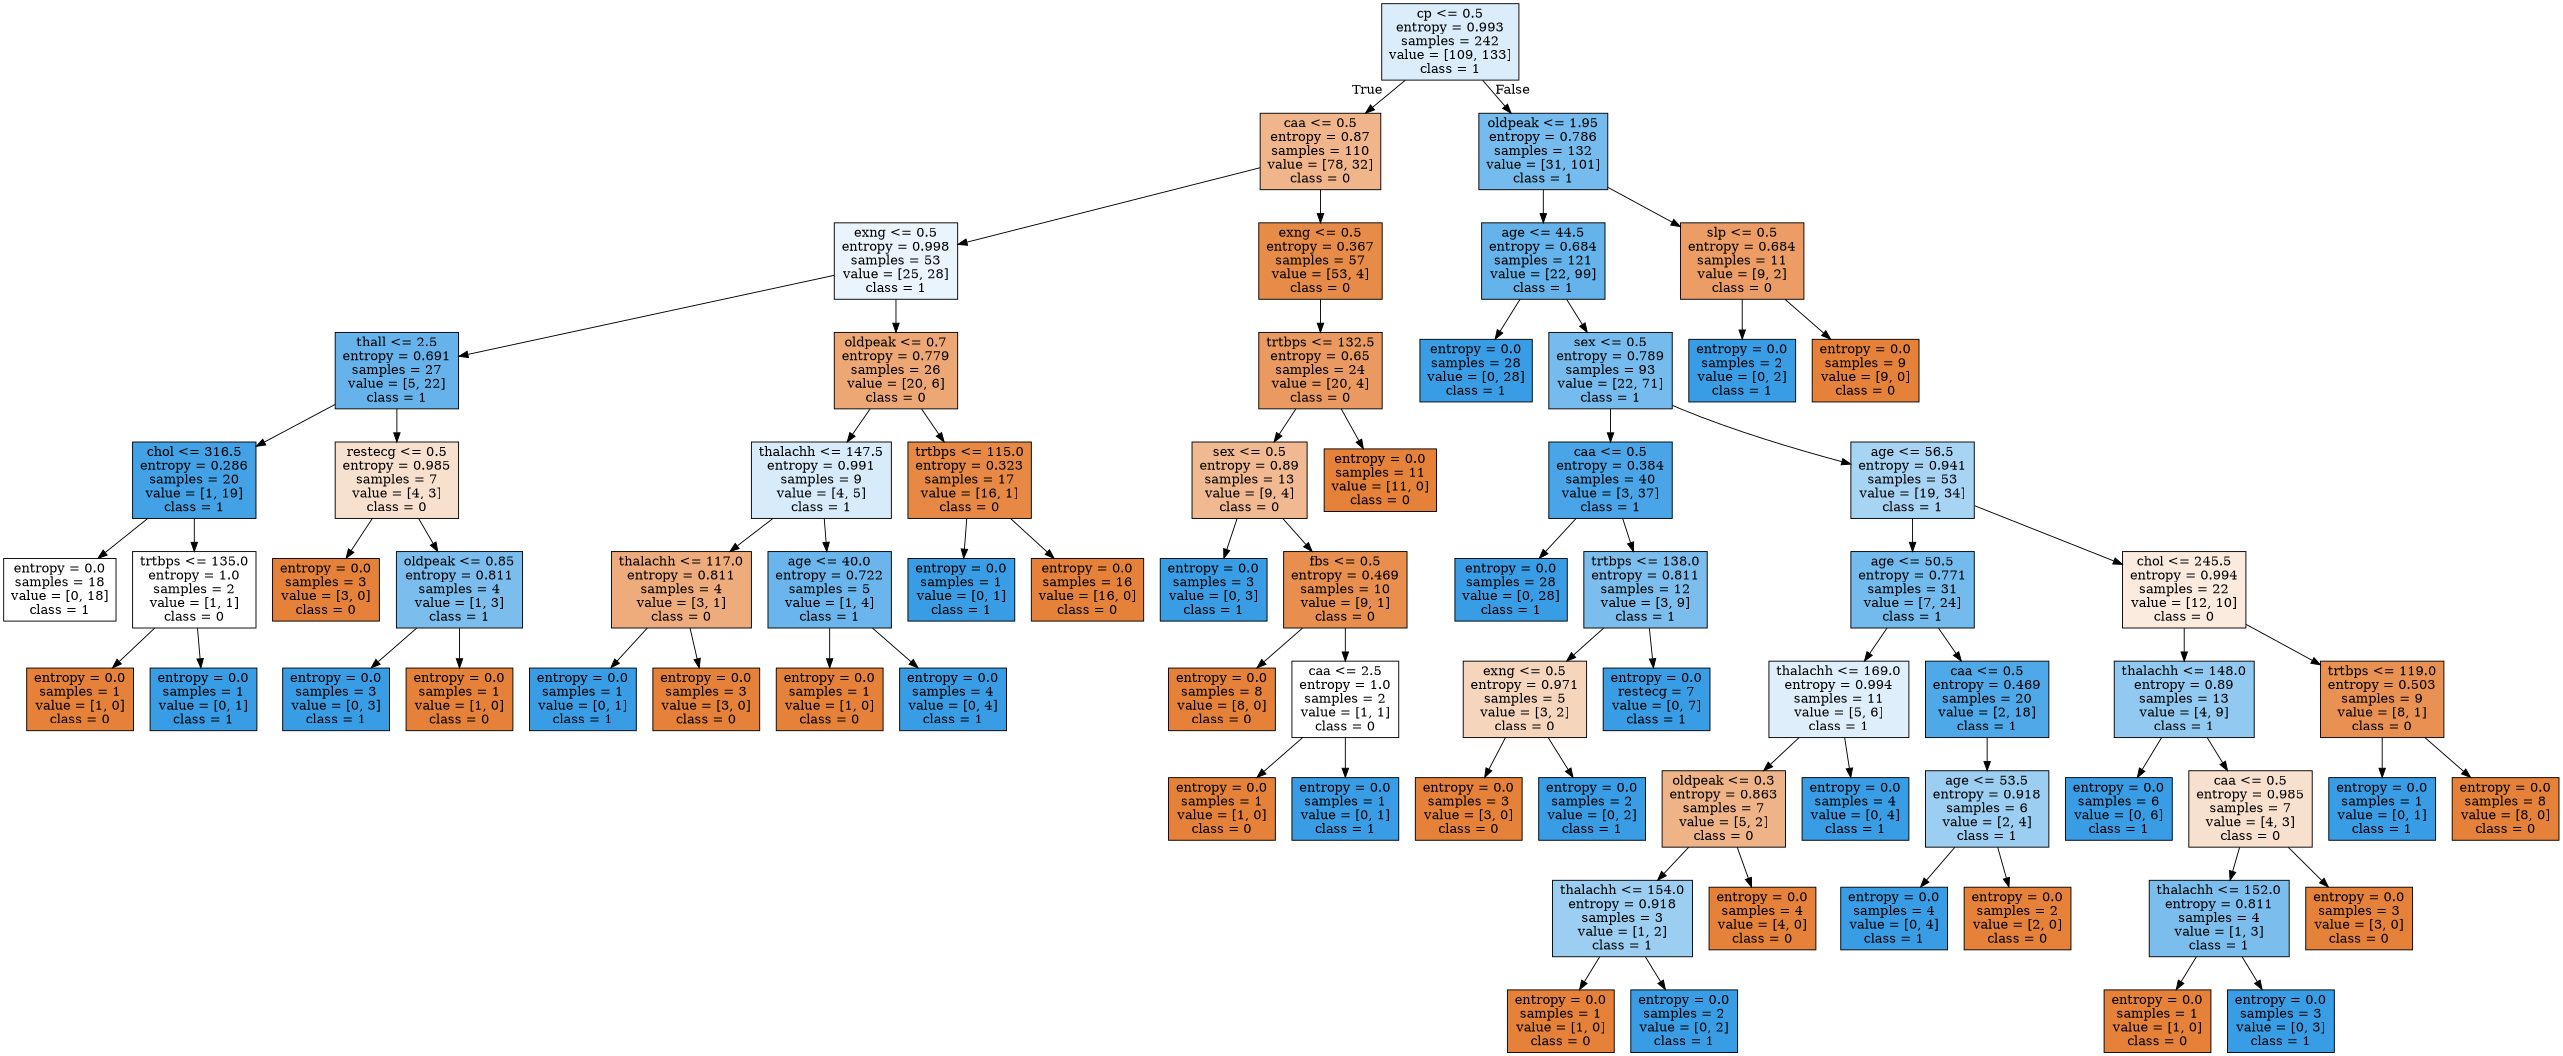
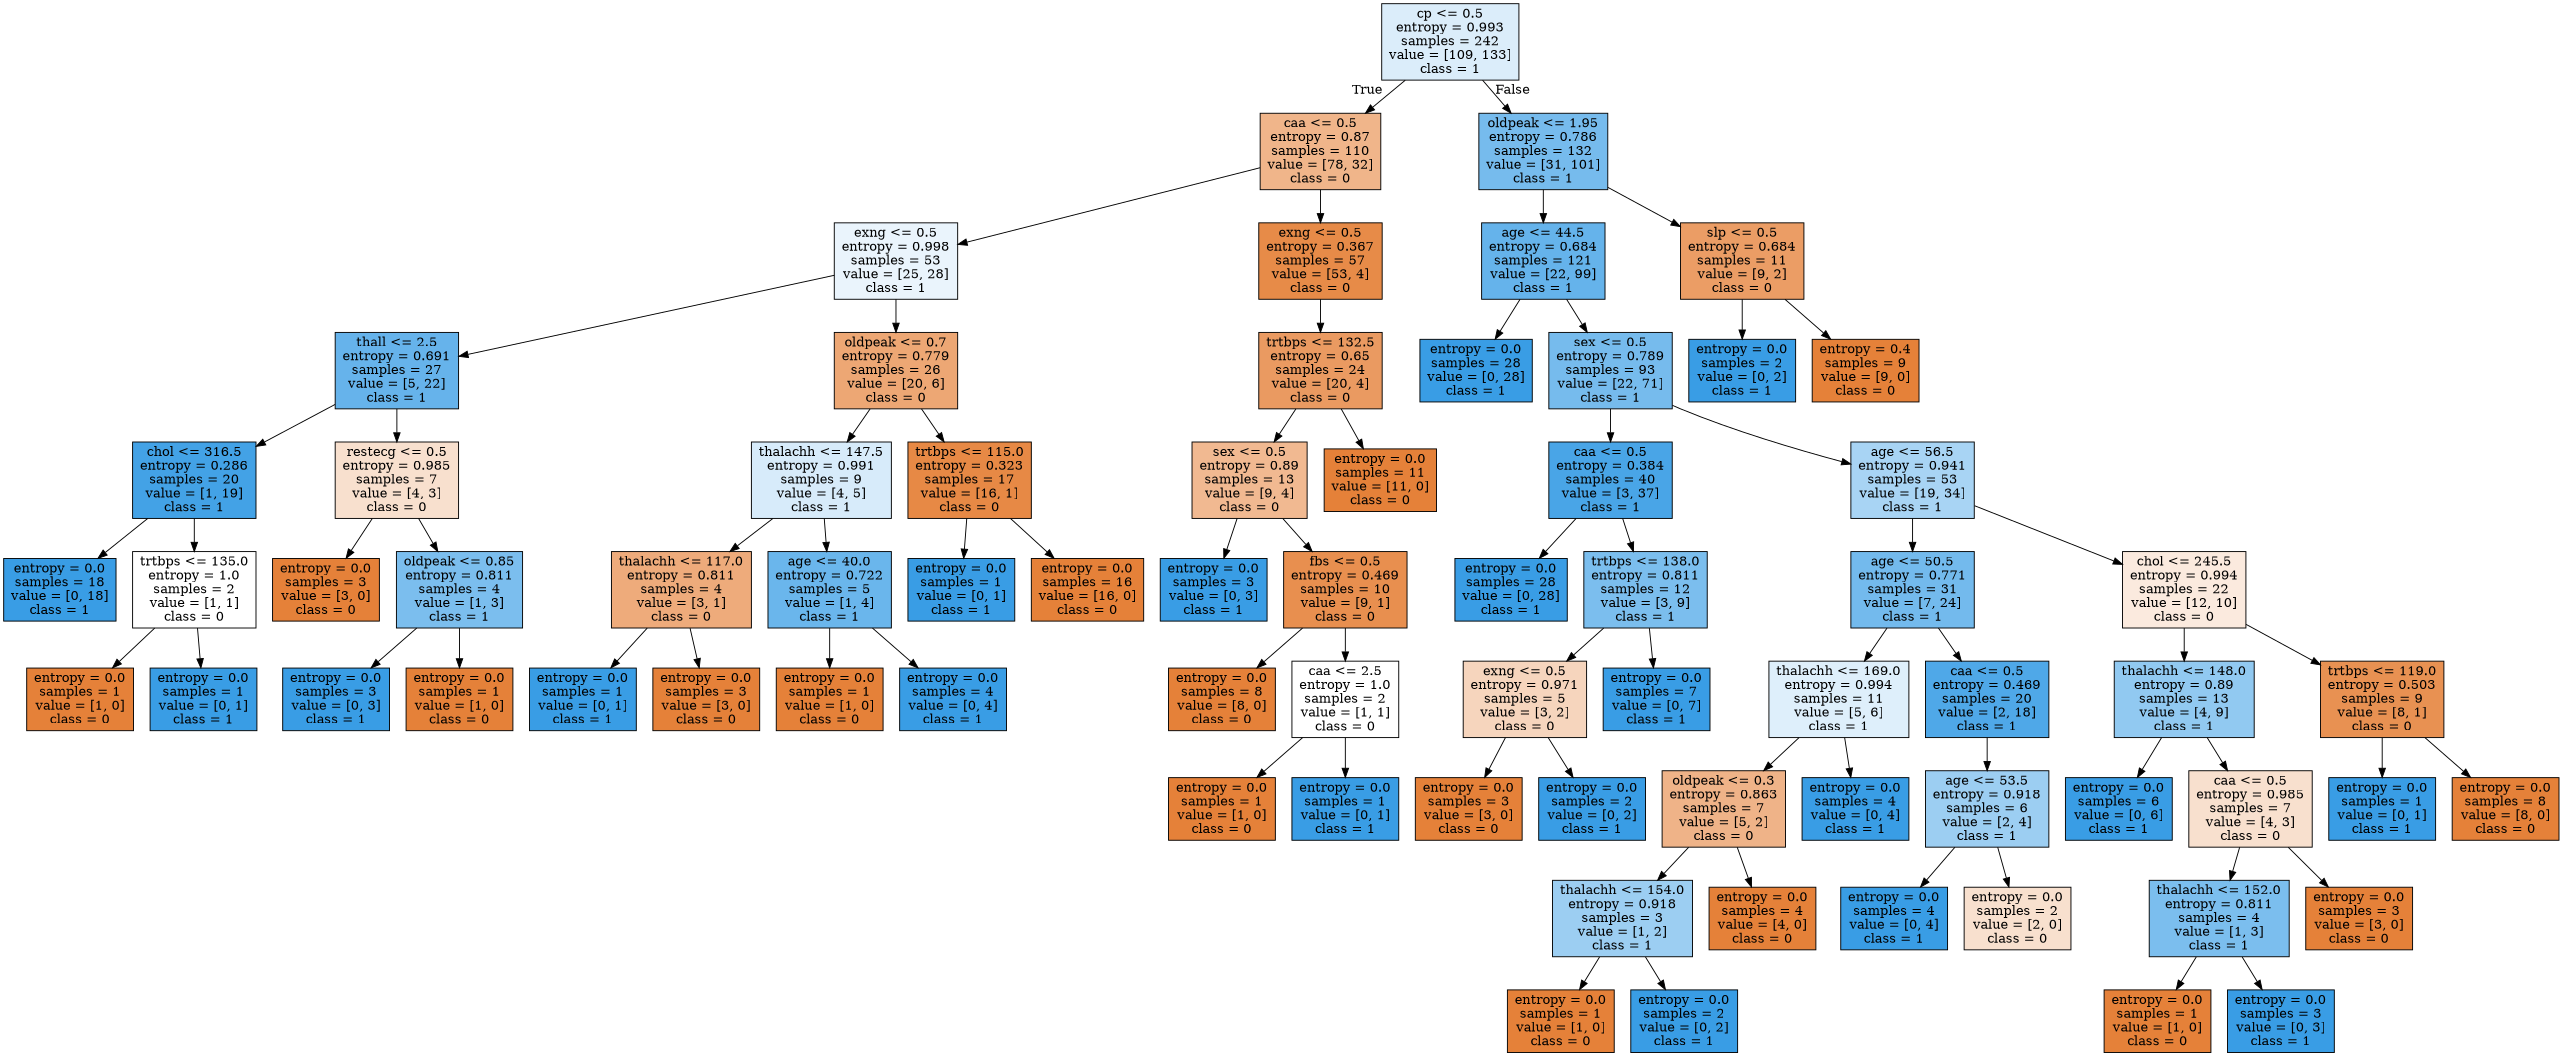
  digraph {
    node [color=black fillcolor="#399de5" shape=box style=filled]
    n1 [fillcolor="#dbedfa" label="cp <= 0.5\nentropy = 0.993\nsamples = 242\nvalue = [109, 133]\nclass = 1"]
    n2 [fillcolor="#f0b58a" label="caa <= 0.5\nentropy = 0.87\nsamples = 110\nvalue = [78, 32]\nclass = 0"]
    n3 [fillcolor="#76bbed" label="oldpeak <= 1.95\nentropy = 0.786\nsamples = 132\nvalue = [31, 101]\nclass = 1"]
    n4 [fillcolor="#eaf4fc" label="exng <= 0.5\nentropy = 0.998\nsamples = 53\nvalue = [25, 28]\nclass = 1"]
    n5 [fillcolor="#e78b48" label="exng <= 0.5\nentropy = 0.367\nsamples = 57\nvalue = [53, 4]\nclass = 0"]
    n6 [fillcolor="#65b3eb" label="age <= 44.5\nentropy = 0.684\nsamples = 121\nvalue = [22, 99]\nclass = 1"]
    n7 [fillcolor="#eb9d65" label="slp <= 0.5\nentropy = 0.684\nsamples = 11\nvalue = [9, 2]\nclass = 0"]
    n8 [fillcolor="#66b3eb" label="thall <= 2.5\nentropy = 0.691\nsamples = 27\nvalue = [5, 22]\nclass = 1"]
    n9 [fillcolor="#eda774" label="oldpeak <= 0.7\nentropy = 0.779\nsamples = 26\nvalue = [20, 6]\nclass = 0"]
    n10 [fillcolor="#ea9a61" label="trtbps <= 132.5\nentropy = 0.65\nsamples = 24\nvalue = [20, 4]\nclass = 0"]
    n11 [fillcolor="#43a2e6" label="chol <= 316.5\nentropy = 0.286\nsamples = 20\nvalue = [1, 19]\nclass = 1"]
    n12 [fillcolor="#f8e0ce" label="restecg <= 0.5\nentropy = 0.985\nsamples = 7\nvalue = [4, 3]\nclass = 0"]
    n13 [fillcolor="#d7ebfa" label="thalachh <= 147.5\nentropy = 0.991\nsamples = 9\nvalue = [4, 5]\nclass = 1"]
    n14 [fillcolor="#e78945" label="trtbps <= 115.0\nentropy = 0.323\nsamples = 17\nvalue = [16, 1]\nclass = 0"]
-   n15 [fillcolor="#ffffff" label="entropy = 0.0\nsamples = 18\nvalue = [0, 18]\nclass = 1"]
+   n15 [label="entropy = 0.0\nsamples = 18\nvalue = [0, 18]\nclass = 1"]
    n16 [fillcolor="#ffffff" label="trtbps <= 135.0\nentropy = 1.0\nsamples = 2\nvalue = [1, 1]\nclass = 0"]
    n17 [fillcolor="#e58139" label="entropy = 0.0\nsamples = 3\nvalue = [3, 0]\nclass = 0"]
    n18 [fillcolor="#7bbeee" label="oldpeak <= 0.85\nentropy = 0.811\nsamples = 4\nvalue = [1, 3]\nclass = 1"]
    n19 [fillcolor="#e58139" label="entropy = 0.0\nsamples = 1\nvalue = [1, 0]\nclass = 0"]
    n20 [label="entropy = 0.0\nsamples = 1\nvalue = [0, 1]\nclass = 1"]
    n21 [label="entropy = 0.0\nsamples = 3\nvalue = [0, 3]\nclass = 1"]
    n22 [fillcolor="#e58139" label="entropy = 0.0\nsamples = 1\nvalue = [1, 0]\nclass = 0"]
    n23 [fillcolor="#eeab7b" label="thalachh <= 117.0\nentropy = 0.811\nsamples = 4\nvalue = [3, 1]\nclass = 0"]
    n24 [fillcolor="#6ab6ec" label="age <= 40.0\nentropy = 0.722\nsamples = 5\nvalue = [1, 4]\nclass = 1"]
    n25 [label="entropy = 0.0\nsamples = 1\nvalue = [0, 1]\nclass = 1"]
    n26 [fillcolor="#e58139" label="entropy = 0.0\nsamples = 16\nvalue = [16, 0]\nclass = 0"]
    n27 [label="entropy = 0.0\nsamples = 1\nvalue = [0, 1]\nclass = 1"]
    n28 [fillcolor="#e58139" label="entropy = 0.0\nsamples = 3\nvalue = [3, 0]\nclass = 0"]
    n29 [fillcolor="#e58139" label="entropy = 0.0\nsamples = 1\nvalue = [1, 0]\nclass = 0"]
    n30 [label="entropy = 0.0\nsamples = 4\nvalue = [0, 4]\nclass = 1"]
    n31 [fillcolor="#f1b991" label="sex <= 0.5\nentropy = 0.89\nsamples = 13\nvalue = [9, 4]\nclass = 0"]
    n32 [fillcolor="#e58139" label="entropy = 0.0\nsamples = 11\nvalue = [11, 0]\nclass = 0"]
    n33 [label="entropy = 0.0\nsamples = 3\nvalue = [0, 3]\nclass = 1"]
    n34 [fillcolor="#e88f4f" label="fbs <= 0.5\nentropy = 0.469\nsamples = 10\nvalue = [9, 1]\nclass = 0"]
    n35 [fillcolor="#e58139" label="entropy = 0.0\nsamples = 8\nvalue = [8, 0]\nclass = 0"]
    n36 [fillcolor="#ffffff" label="caa <= 2.5\nentropy = 1.0\nsamples = 2\nvalue = [1, 1]\nclass = 0"]
    n37 [fillcolor="#e58139" label="entropy = 0.0\nsamples = 1\nvalue = [1, 0]\nclass = 0"]
    n38 [label="entropy = 0.0\nsamples = 1\nvalue = [0, 1]\nclass = 1"]
    n39 [label="entropy = 0.0\nsamples = 28\nvalue = [0, 28]\nclass = 1"]
    n40 [fillcolor="#76bbed" label="sex <= 0.5\nentropy = 0.789\nsamples = 93\nvalue = [22, 71]\nclass = 1"]
    n41 [label="entropy = 0.0\nsamples = 2\nvalue = [0, 2]\nclass = 1"]
-   n42 [fillcolor="#e58139" label="entropy = 0.0\nsamples = 9\nvalue = [9, 0]\nclass = 0"]
+   n42 [fillcolor="#e58139" label="entropy = 0.4\nsamples = 9\nvalue = [9, 0]\nclass = 0"]
    n43 [fillcolor="#49a5e7" label="caa <= 0.5\nentropy = 0.384\nsamples = 40\nvalue = [3, 37]\nclass = 1"]
    n44 [fillcolor="#a8d4f4" label="age <= 56.5\nentropy = 0.941\nsamples = 53\nvalue = [19, 34]\nclass = 1"]
    n45 [label="entropy = 0.0\nsamples = 28\nvalue = [0, 28]\nclass = 1"]
    n46 [fillcolor="#7bbeee" label="trtbps <= 138.0\nentropy = 0.811\nsamples = 12\nvalue = [3, 9]\nclass = 1"]
    n47 [fillcolor="#73baed" label="age <= 50.5\nentropy = 0.771\nsamples = 31\nvalue = [7, 24]\nclass = 1"]
    n48 [fillcolor="#fbeade" label="chol <= 245.5\nentropy = 0.994\nsamples = 22\nvalue = [12, 10]\nclass = 0"]
    n49 [fillcolor="#f6d5bd" label="exng <= 0.5\nentropy = 0.971\nsamples = 5\nvalue = [3, 2]\nclass = 0"]
-   n50 [label="entropy = 0.0\nrestecg = 7\nvalue = [0, 7]\nclass = 1"]
+   n50 [label="entropy = 0.0\nsamples = 7\nvalue = [0, 7]\nclass = 1"]
    n51 [fillcolor="#e58139" label="entropy = 0.0\nsamples = 3\nvalue = [3, 0]\nclass = 0"]
    n52 [label="entropy = 0.0\nsamples = 2\nvalue = [0, 2]\nclass = 1"]
    n53 [fillcolor="#deeffb" label="thalachh <= 169.0\nentropy = 0.994\nsamples = 11\nvalue = [5, 6]\nclass = 1"]
    n54 [fillcolor="#4fa8e8" label="caa <= 0.5\nentropy = 0.469\nsamples = 20\nvalue = [2, 18]\nclass = 1"]
    n55 [fillcolor="#91c9f1" label="thalachh <= 148.0\nentropy = 0.89\nsamples = 13\nvalue = [4, 9]\nclass = 1"]
    n56 [fillcolor="#e89152" label="trtbps <= 119.0\nentropy = 0.503\nsamples = 9\nvalue = [8, 1]\nclass = 0"]
    n57 [fillcolor="#efb388" label="oldpeak <= 0.3\nentropy = 0.863\nsamples = 7\nvalue = [5, 2]\nclass = 0"]
    n58 [label="entropy = 0.0\nsamples = 4\nvalue = [0, 4]\nclass = 1"]
    n59 [fillcolor="#9ccef2" label="age <= 53.5\nentropy = 0.918\nsamples = 6\nvalue = [2, 4]\nclass = 1"]
    n60 [fillcolor="#9ccef2" label="thalachh <= 154.0\nentropy = 0.918\nsamples = 3\nvalue = [1, 2]\nclass = 1"]
    n61 [fillcolor="#e58139" label="entropy = 0.0\nsamples = 4\nvalue = [4, 0]\nclass = 0"]
    n62 [fillcolor="#e58139" label="entropy = 0.0\nsamples = 1\nvalue = [1, 0]\nclass = 0"]
    n63 [label="entropy = 0.0\nsamples = 2\nvalue = [0, 2]\nclass = 1"]
    n64 [label="entropy = 0.0\nsamples = 4\nvalue = [0, 4]\nclass = 1"]
-   n65 [fillcolor="#e58139" label="entropy = 0.0\nsamples = 2\nvalue = [2, 0]\nclass = 0"]
+   n65 [fillcolor="#f8e0ce" label="entropy = 0.0\nsamples = 2\nvalue = [2, 0]\nclass = 0"]
    n66 [label="entropy = 0.0\nsamples = 6\nvalue = [0, 6]\nclass = 1"]
    n67 [fillcolor="#f8e0ce" label="caa <= 0.5\nentropy = 0.985\nsamples = 7\nvalue = [4, 3]\nclass = 0"]
    n68 [label="entropy = 0.0\nsamples = 1\nvalue = [0, 1]\nclass = 1"]
    n69 [fillcolor="#e58139" label="entropy = 0.0\nsamples = 8\nvalue = [8, 0]\nclass = 0"]
    n70 [fillcolor="#7bbeee" label="thalachh <= 152.0\nentropy = 0.811\nsamples = 4\nvalue = [1, 3]\nclass = 1"]
    n71 [fillcolor="#e58139" label="entropy = 0.0\nsamples = 3\nvalue = [3, 0]\nclass = 0"]
    n72 [fillcolor="#e58139" label="entropy = 0.0\nsamples = 1\nvalue = [1, 0]\nclass = 0"]
    n73 [label="entropy = 0.0\nsamples = 3\nvalue = [0, 3]\nclass = 1"]
    n1 -> n2 [headlabel=True labelangle=45 labeldistance=2.5]
    n1 -> n3 [headlabel=False labelangle=-45 labeldistance=2.5]
    n2 -> n4
    n2 -> n5
    n3 -> n6
    n3 -> n7
    n4 -> n8
    n4 -> n9
    n5 -> n10
    n6 -> n39
    n6 -> n40
    n7 -> n41
    n7 -> n42
    n8 -> n11
    n8 -> n12
    n9 -> n13
    n9 -> n14
    n10 -> n31
    n10 -> n32
    n11 -> n15
    n11 -> n16
    n12 -> n17
    n12 -> n18
    n13 -> n23
    n13 -> n24
    n14 -> n25
    n14 -> n26
    n16 -> n19
    n16 -> n20
    n18 -> n21
    n18 -> n22
    n23 -> n27
    n23 -> n28
    n24 -> n29
    n24 -> n30
    n31 -> n33
    n31 -> n34
    n34 -> n35
    n34 -> n36
    n36 -> n37
    n36 -> n38
    n40 -> n43
    n40 -> n44
    n43 -> n45
    n43 -> n46
    n44 -> n47
    n44 -> n48
    n46 -> n49
    n46 -> n50
    n47 -> n53
    n47 -> n54
    n48 -> n55
    n48 -> n56
    n49 -> n51
    n49 -> n52
    n53 -> n57
    n53 -> n58
    n54 -> n59
    n55 -> n66
    n55 -> n67
    n56 -> n68
    n56 -> n69
    n57 -> n60
    n57 -> n61
    n59 -> n64
    n59 -> n65
    n60 -> n62
    n60 -> n63
    n67 -> n70
    n67 -> n71
    n70 -> n72
    n70 -> n73
  }
